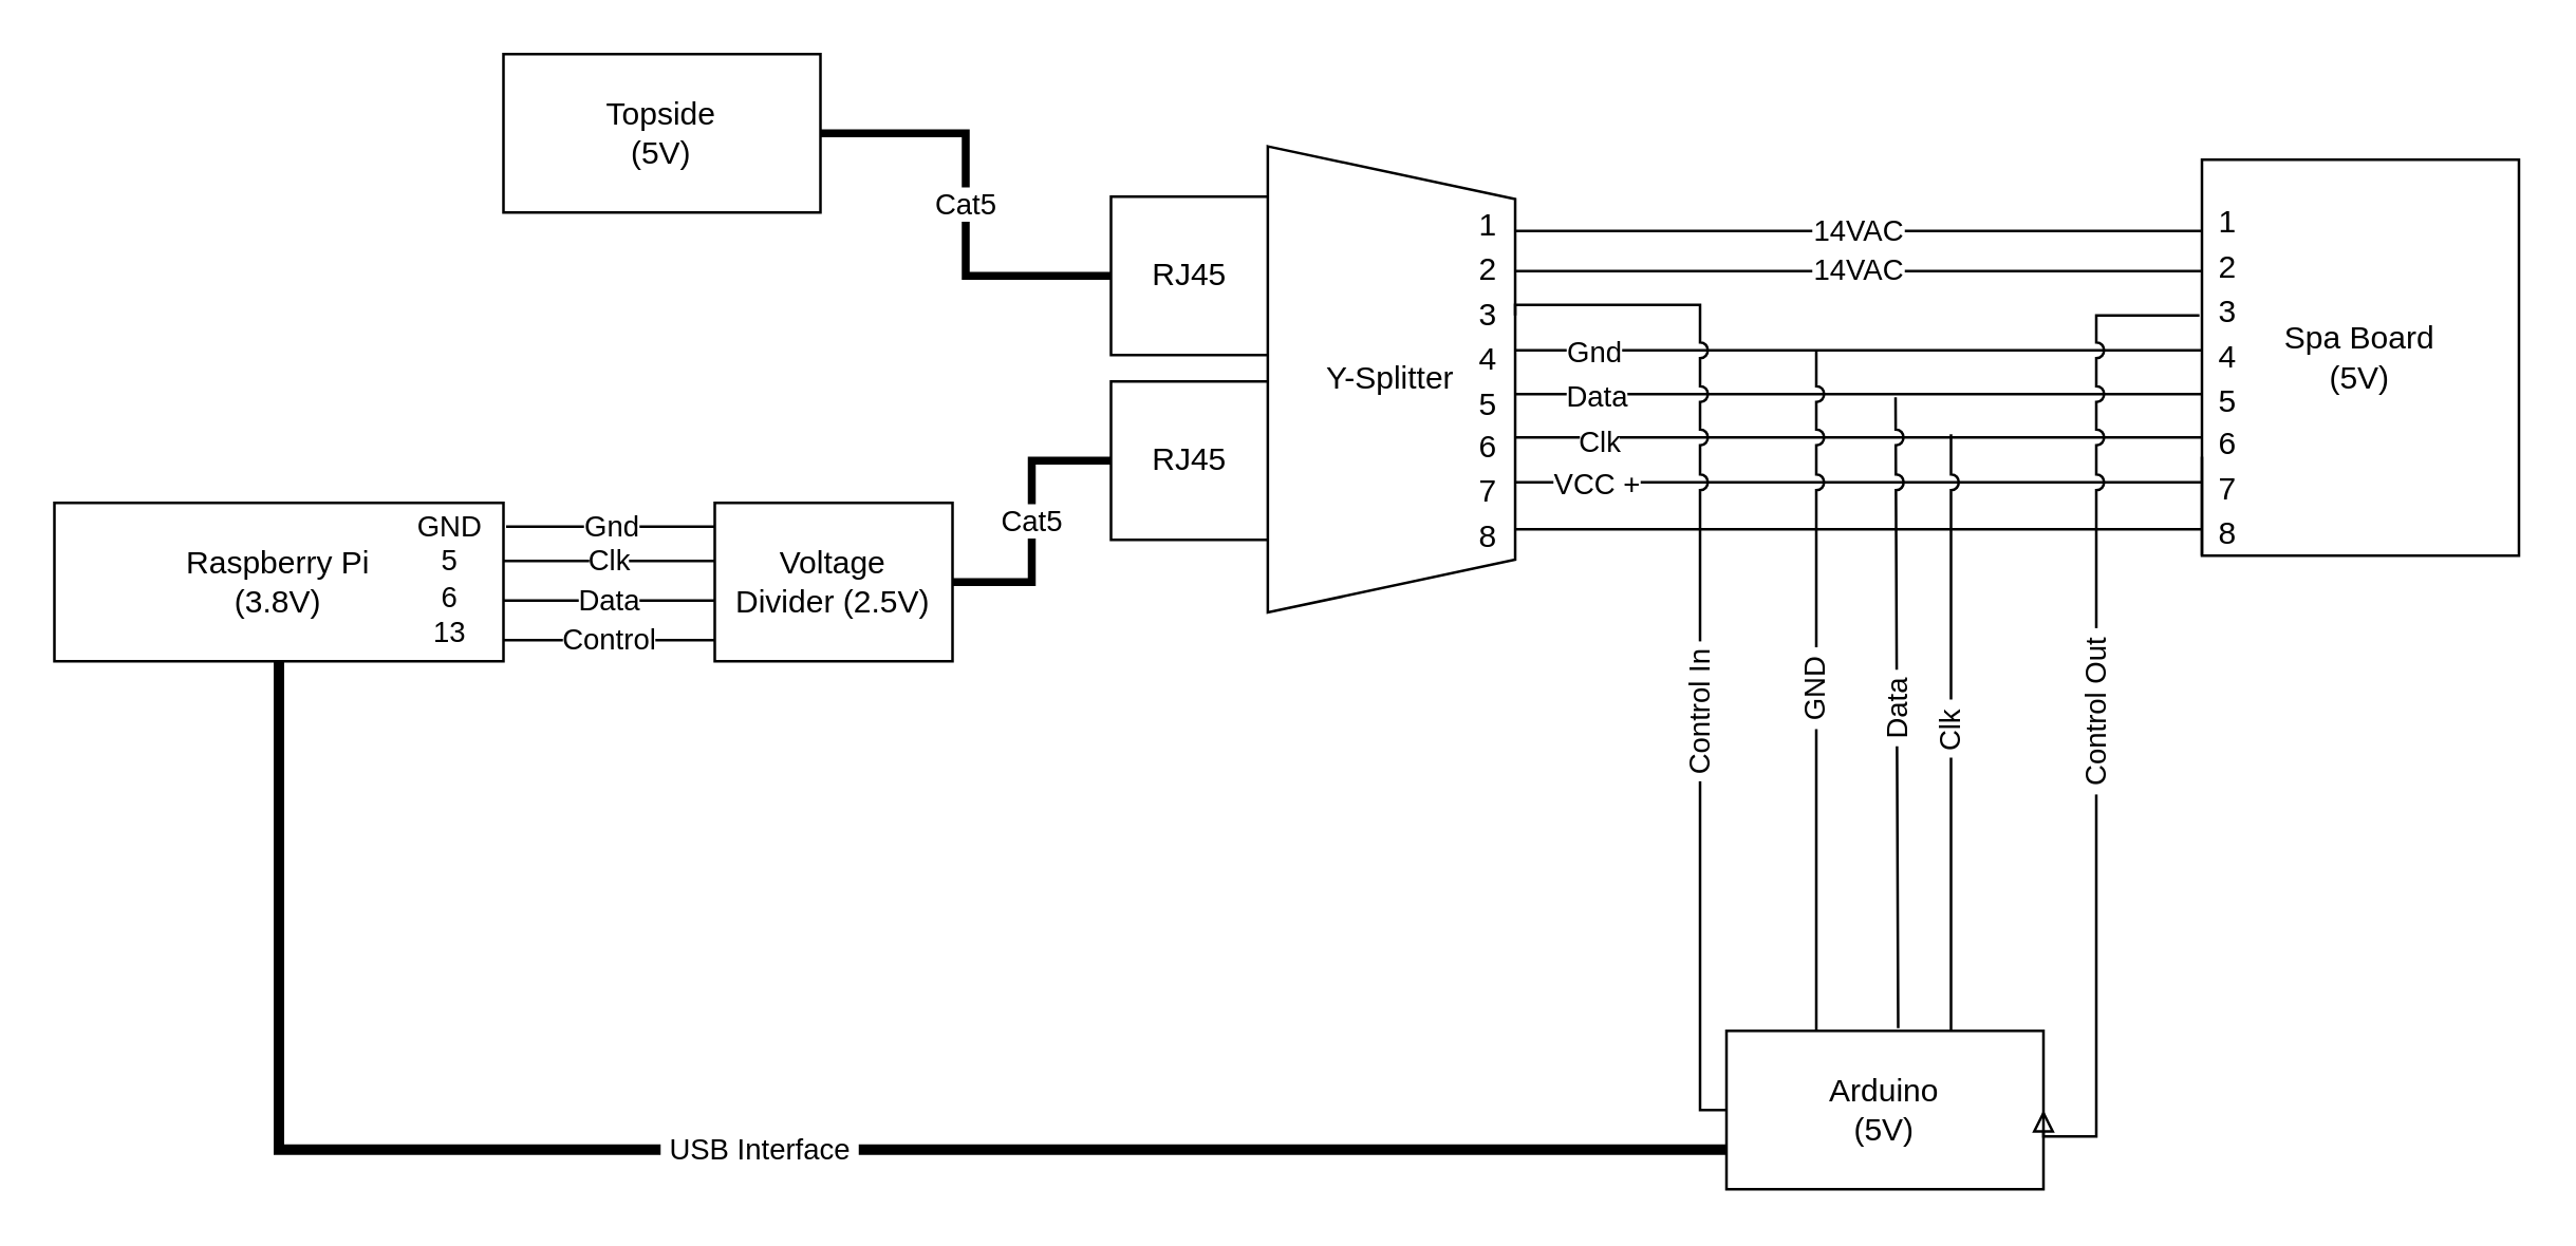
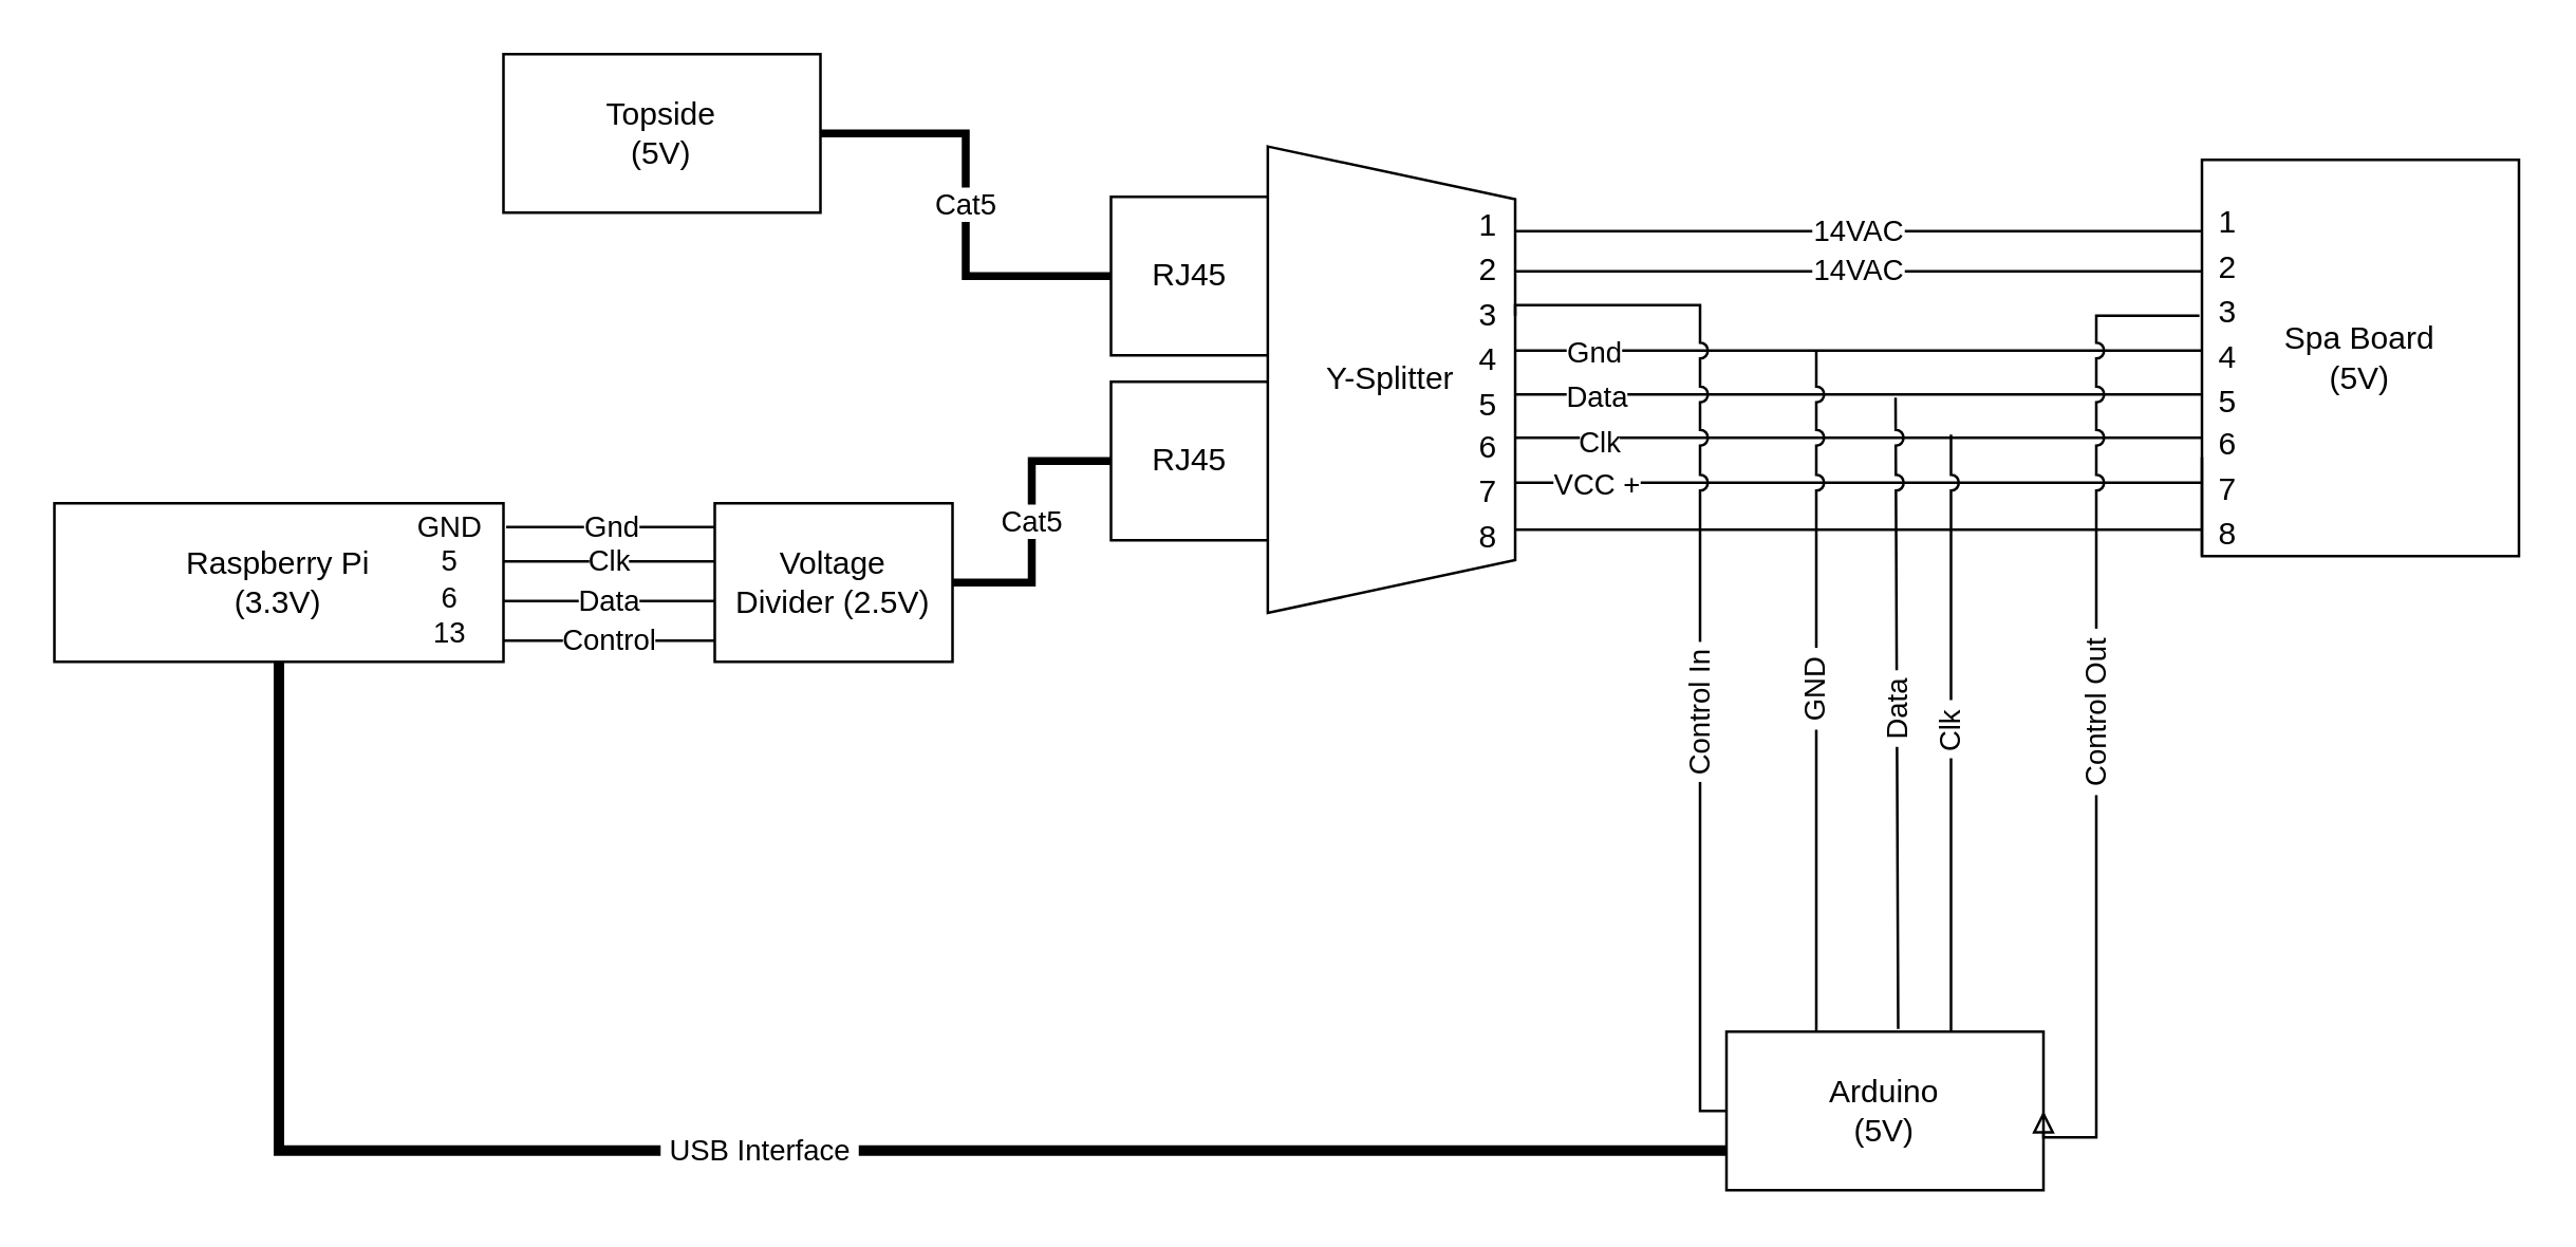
  <mxCell id="0" />
  <mxCell id="1" parent="0" />
  <mxCell id="2" value="Cat5" style="edgeStyle=orthogonalEdgeStyle;rounded=0;orthogonalLoop=1;jettySize=auto;html=1;exitX=1;exitY=0.5;exitDx=0;exitDy=0;entryX=0;entryY=0.5;entryDx=0;entryDy=0;endArrow=none;endFill=0;strokeWidth=3;" edge="1" parent="1" source="3" target="14"><mxGeometry relative="1" as="geometry" /></mxCell>
  <mxCell id="3" value="Topside&lt;br&gt;(5V)" style="rounded=0;whiteSpace=wrap;html=1;" vertex="1" parent="1"><mxGeometry x="190" y="20" width="120" height="60" as="geometry" /></mxCell>
  <mxCell id="4" value="Spa Board&lt;br&gt;(5V)" style="rounded=0;whiteSpace=wrap;html=1;" vertex="1" parent="1"><mxGeometry x="833" y="60" width="120" height="150" as="geometry" /></mxCell>
  <mxCell id="5" value="Clk" style="edgeStyle=orthogonalEdgeStyle;rounded=0;orthogonalLoop=1;jettySize=auto;html=1;exitX=1;exitY=0.25;exitDx=0;exitDy=0;entryX=0;entryY=0.25;entryDx=0;entryDy=0;endArrow=none;endFill=0;" edge="1" parent="1"><mxGeometry relative="1" as="geometry"><mxPoint x="190" y="212" as="sourcePoint" /><mxPoint x="270" y="212" as="targetPoint" /></mxGeometry></mxCell>
  <mxCell id="6" value="Data" style="edgeStyle=orthogonalEdgeStyle;rounded=0;orthogonalLoop=1;jettySize=auto;html=1;exitX=1;exitY=0.5;exitDx=0;exitDy=0;entryX=0;entryY=0.5;entryDx=0;entryDy=0;endArrow=none;endFill=0;" edge="1" parent="1"><mxGeometry relative="1" as="geometry"><mxPoint x="190" y="227" as="sourcePoint" /><mxPoint x="270" y="227" as="targetPoint" /></mxGeometry></mxCell>
  <mxCell id="7" value="Control" style="edgeStyle=orthogonalEdgeStyle;rounded=0;orthogonalLoop=1;jettySize=auto;html=1;exitX=1;exitY=0.75;exitDx=0;exitDy=0;entryX=0;entryY=0.75;entryDx=0;entryDy=0;endArrow=none;endFill=0;" edge="1" parent="1"><mxGeometry relative="1" as="geometry"><mxPoint x="190" y="242" as="sourcePoint" /><mxPoint x="270" y="242" as="targetPoint" /></mxGeometry></mxCell>
  <mxCell id="8" value="&amp;nbsp;USB Interface&amp;nbsp;" style="edgeStyle=orthogonalEdgeStyle;rounded=0;jumpStyle=arc;orthogonalLoop=1;jettySize=auto;html=1;exitX=0.5;exitY=1;exitDx=0;exitDy=0;entryX=0;entryY=0.75;entryDx=0;entryDy=0;endArrow=none;endFill=0;strokeWidth=4;" edge="1" parent="1" source="9" target="10"><mxGeometry relative="1" as="geometry" /></mxCell>
- <mxCell id="9" value="Raspberry Pi&lt;br&gt;(3.8V)" style="rounded=0;whiteSpace=wrap;html=1;" vertex="1" parent="1"><mxGeometry x="20" y="190" width="170" height="60" as="geometry" /></mxCell>
+ <mxCell id="9" value="Raspberry Pi&lt;br&gt;(3.3V)" style="rounded=0;whiteSpace=wrap;html=1;" vertex="1" parent="1"><mxGeometry x="20" y="190" width="170" height="60" as="geometry" /></mxCell>
  <mxCell id="10" value="Arduino&lt;br&gt;(5V)" style="rounded=0;whiteSpace=wrap;html=1;" vertex="1" parent="1"><mxGeometry x="653" y="390" width="120" height="60" as="geometry" /></mxCell>
  <mxCell id="11" value="Cat5" style="edgeStyle=orthogonalEdgeStyle;rounded=0;orthogonalLoop=1;jettySize=auto;html=1;exitX=1;exitY=0.5;exitDx=0;exitDy=0;entryX=0;entryY=0.5;entryDx=0;entryDy=0;endArrow=none;endFill=0;strokeWidth=3;" edge="1" parent="1" source="12" target="13"><mxGeometry relative="1" as="geometry" /></mxCell>
  <mxCell id="12" value="Voltage &lt;br&gt;Divider (2.5V)" style="rounded=0;whiteSpace=wrap;html=1;" vertex="1" parent="1"><mxGeometry x="270" y="190" width="90" height="60" as="geometry" /></mxCell>
  <mxCell id="13" value="RJ45" style="rounded=0;whiteSpace=wrap;html=1;" vertex="1" parent="1"><mxGeometry x="420" y="144" width="60" height="60" as="geometry" /></mxCell>
  <mxCell id="14" value="RJ45" style="rounded=0;whiteSpace=wrap;html=1;" vertex="1" parent="1"><mxGeometry x="420" y="74" width="60" height="60" as="geometry" /></mxCell>
  <mxCell id="15" style="edgeStyle=orthogonalEdgeStyle;rounded=0;orthogonalLoop=1;jettySize=auto;html=1;exitX=0.25;exitY=0;exitDx=0;exitDy=0;endArrow=none;endFill=0;points=[[0.25,0.25],[0.5,0.5],[0.5,0],[0.25,0]];" edge="1" parent="1"><mxGeometry relative="1" as="geometry"><mxPoint x="833" y="148.78" as="targetPoint" /><mxPoint x="573" y="148.78" as="sourcePoint" /></mxGeometry></mxCell>
  <mxCell id="16" value="Data" style="edgeLabel;html=1;align=center;verticalAlign=middle;resizable=0;points=[];" vertex="1" connectable="0" parent="15"><mxGeometry x="-0.431" y="-1" relative="1" as="geometry"><mxPoint x="-44" as="offset" /></mxGeometry></mxCell>
  <mxCell id="17" value="Y-Splitter" style="shape=trapezoid;perimeter=trapezoidPerimeter;whiteSpace=wrap;html=1;fixedSize=1;rotation=90;horizontal=0;align=center;" vertex="1" parent="1"><mxGeometry x="437.9" y="96.39" width="176.57" height="93.66" as="geometry" /></mxCell>
  <mxCell id="18" value="Gnd" style="edgeStyle=orthogonalEdgeStyle;rounded=0;orthogonalLoop=1;jettySize=auto;html=1;exitX=1;exitY=0.25;exitDx=0;exitDy=0;endArrow=none;endFill=0;" edge="1" parent="1"><mxGeometry relative="1" as="geometry"><mxPoint x="191" y="199" as="sourcePoint" /><mxPoint x="270" y="199" as="targetPoint" /></mxGeometry></mxCell>
  <mxCell id="19" style="edgeStyle=orthogonalEdgeStyle;rounded=0;orthogonalLoop=1;jettySize=auto;html=1;exitX=0;exitY=0.75;exitDx=0;exitDy=0;entryX=0;entryY=1;entryDx=0;entryDy=0;endArrow=none;endFill=0;" edge="1" parent="1" source="4" target="4"><mxGeometry relative="1" as="geometry" /></mxCell>
  <mxCell id="20" style="edgeStyle=orthogonalEdgeStyle;rounded=0;orthogonalLoop=1;jettySize=auto;html=1;exitX=0.25;exitY=0;exitDx=0;exitDy=0;endArrow=none;endFill=0;" edge="1" parent="1"><mxGeometry relative="1" as="geometry"><mxPoint x="833" y="165.21" as="targetPoint" /><mxPoint x="573" y="165.21" as="sourcePoint" /></mxGeometry></mxCell>
  <mxCell id="21" value="Clk" style="edgeLabel;html=1;align=center;verticalAlign=middle;resizable=0;points=[];" vertex="1" connectable="0" parent="20"><mxGeometry x="-0.761" y="-1" relative="1" as="geometry"><mxPoint as="offset" /></mxGeometry></mxCell>
  <mxCell id="22" style="edgeStyle=orthogonalEdgeStyle;rounded=0;orthogonalLoop=1;jettySize=auto;html=1;exitX=0.25;exitY=0;exitDx=0;exitDy=0;endArrow=none;endFill=0;jumpStyle=none;points=[[17,0]]" edge="1" parent="1"><mxGeometry relative="1" as="geometry"><mxPoint x="833" y="182.21" as="targetPoint" /><mxPoint x="573" y="182.21" as="sourcePoint" /></mxGeometry></mxCell>
  <mxCell id="23" value="VCC +" style="edgeLabel;html=1;align=center;verticalAlign=middle;resizable=0;points=[];" vertex="1" connectable="0" parent="22"><mxGeometry x="-0.177" y="-2" relative="1" as="geometry"><mxPoint x="-77" y="-2" as="offset" /></mxGeometry></mxCell>
  <mxCell id="24" value="14VAC" style="edgeStyle=orthogonalEdgeStyle;rounded=0;orthogonalLoop=1;jettySize=auto;html=1;exitX=0.25;exitY=0;exitDx=0;exitDy=0;endArrow=none;endFill=0;" edge="1" parent="1"><mxGeometry relative="1" as="geometry"><mxPoint x="833" y="102.21" as="targetPoint" /><mxPoint x="573" y="102.21" as="sourcePoint" /></mxGeometry></mxCell>
  <mxCell id="25" value="&amp;nbsp;GND&amp;nbsp;" style="edgeStyle=none;rounded=1;jumpStyle=arc;orthogonalLoop=1;jettySize=auto;html=1;exitX=20;exitY=0;exitDx=0;exitDy=0;endArrow=none;endFill=0;horizontal=0;" edge="1" parent="1"><mxGeometry relative="1" as="geometry"><mxPoint x="687" y="390" as="targetPoint" /><mxPoint x="687" y="132.21" as="sourcePoint" /></mxGeometry></mxCell>
  <mxCell id="26" style="edgeStyle=orthogonalEdgeStyle;rounded=0;orthogonalLoop=1;jettySize=auto;html=1;exitX=0.25;exitY=0;exitDx=0;exitDy=0;endArrow=none;endFill=0;points=[[20,0]]" edge="1" parent="1"><mxGeometry relative="1" as="geometry"><mxPoint x="833" y="132.21" as="targetPoint" /><mxPoint x="573" y="132.21" as="sourcePoint" /></mxGeometry></mxCell>
  <mxCell id="27" value="Gnd" style="edgeLabel;html=1;align=center;verticalAlign=middle;resizable=0;points=[];" vertex="1" connectable="0" parent="26"><mxGeometry x="-0.777" relative="1" as="geometry"><mxPoint as="offset" /></mxGeometry></mxCell>
  <mxCell id="28" value="14VAC" style="edgeStyle=orthogonalEdgeStyle;rounded=0;orthogonalLoop=1;jettySize=auto;html=1;exitX=0.25;exitY=0;exitDx=0;exitDy=0;endArrow=none;endFill=0;" edge="1" parent="1"><mxGeometry relative="1" as="geometry"><mxPoint x="833" y="87" as="targetPoint" /><mxPoint x="573" y="87" as="sourcePoint" /></mxGeometry></mxCell>
  <mxCell id="29" value="&amp;nbsp;Data&amp;nbsp;" style="edgeStyle=none;rounded=1;jumpStyle=arc;orthogonalLoop=1;jettySize=auto;html=1;endArrow=none;endFill=0;entryX=0.675;entryY=-0.017;entryDx=0;entryDy=0;entryPerimeter=0;horizontal=0;" edge="1" parent="1"><mxGeometry relative="1" as="geometry"><mxPoint x="718" y="388.98" as="targetPoint" /><mxPoint x="717" y="150" as="sourcePoint" /><Array as="points"><mxPoint x="718" y="320" /></Array></mxGeometry></mxCell>
  <mxCell id="30" value="&amp;nbsp;Control In&amp;nbsp;" style="edgeStyle=orthogonalEdgeStyle;rounded=0;jumpStyle=arc;orthogonalLoop=1;jettySize=auto;html=1;exitX=0.363;exitY=0;exitDx=0;exitDy=0;endArrow=none;endFill=0;entryX=0;entryY=0.5;entryDx=0;entryDy=0;exitPerimeter=0;horizontal=0;" edge="1" parent="1" source="17" target="10"><mxGeometry x="0.177" relative="1" as="geometry"><mxPoint x="713" y="400" as="targetPoint" /><mxPoint x="713" y="142.21" as="sourcePoint" /><Array as="points"><mxPoint x="643" y="115" /><mxPoint x="643" y="420" /></Array><mxPoint as="offset" /></mxGeometry></mxCell>
  <mxCell id="31" value="&amp;nbsp;Control Out&amp;nbsp;" style="edgeStyle=orthogonalEdgeStyle;rounded=0;jumpStyle=arc;orthogonalLoop=1;jettySize=auto;html=1;exitX=-0.008;exitY=0.393;exitDx=0;exitDy=0;endArrow=block;endFill=0;entryX=1;entryY=0.5;entryDx=0;entryDy=0;exitPerimeter=0;horizontal=0;" edge="1" parent="1" source="4" target="10"><mxGeometry x="0.0" relative="1" as="geometry"><mxPoint x="663" y="430" as="targetPoint" /><mxPoint x="583.01" y="125.025" as="sourcePoint" /><Array as="points"><mxPoint x="793" y="119" /><mxPoint x="793" y="430" /><mxPoint x="773" y="430" /></Array><mxPoint as="offset" /></mxGeometry></mxCell>
  <mxCell id="32" value="&amp;nbsp;Clk&amp;nbsp;" style="edgeStyle=none;rounded=1;jumpStyle=arc;orthogonalLoop=1;jettySize=auto;html=1;endArrow=none;endFill=0;entryX=0.675;entryY=-0.017;entryDx=0;entryDy=0;entryPerimeter=0;horizontal=0;" edge="1" parent="1"><mxGeometry relative="1" as="geometry"><mxPoint x="738" y="390" as="targetPoint" /><mxPoint x="738" y="164" as="sourcePoint" /></mxGeometry></mxCell>
  <mxCell id="33" value="" style="edgeStyle=orthogonalEdgeStyle;rounded=0;orthogonalLoop=1;jettySize=auto;html=1;exitX=0.25;exitY=0;exitDx=0;exitDy=0;endArrow=none;endFill=0;" edge="1" parent="1"><mxGeometry relative="1" as="geometry"><mxPoint x="833" y="200" as="targetPoint" /><mxPoint x="573" y="200" as="sourcePoint" /></mxGeometry></mxCell>
  <mxCell id="34" value="&lt;p style=&quot;line-height: 140%&quot;&gt;1&lt;br&gt;2&lt;br&gt;3&lt;br&gt;4&lt;br&gt;5&lt;br&gt;6&lt;br&gt;7&lt;br&gt;8&lt;/p&gt;" style="text;html=1;strokeColor=none;fillColor=none;align=center;verticalAlign=middle;whiteSpace=wrap;rounded=0;" vertex="1" parent="1"><mxGeometry x="543" y="134" width="40" height="20" as="geometry" /></mxCell>
  <mxCell id="35" value="&lt;p style=&quot;line-height: 140%&quot;&gt;1&lt;br&gt;2&lt;br&gt;3&lt;br&gt;4&lt;br&gt;5&lt;br&gt;6&lt;br&gt;7&lt;br&gt;8&lt;/p&gt;" style="text;html=1;strokeColor=none;fillColor=none;align=center;verticalAlign=middle;whiteSpace=wrap;rounded=0;" vertex="1" parent="1"><mxGeometry x="823" y="133" width="40" height="20" as="geometry" /></mxCell>
  <mxCell id="36" value="GND&lt;br&gt;5&lt;br&gt;6&lt;br&gt;13" style="text;html=1;strokeColor=none;fillColor=none;align=center;verticalAlign=middle;whiteSpace=wrap;rounded=0;fontSize=11;" vertex="1" parent="1"><mxGeometry x="150" y="144" width="40" height="150" as="geometry" /></mxCell>
